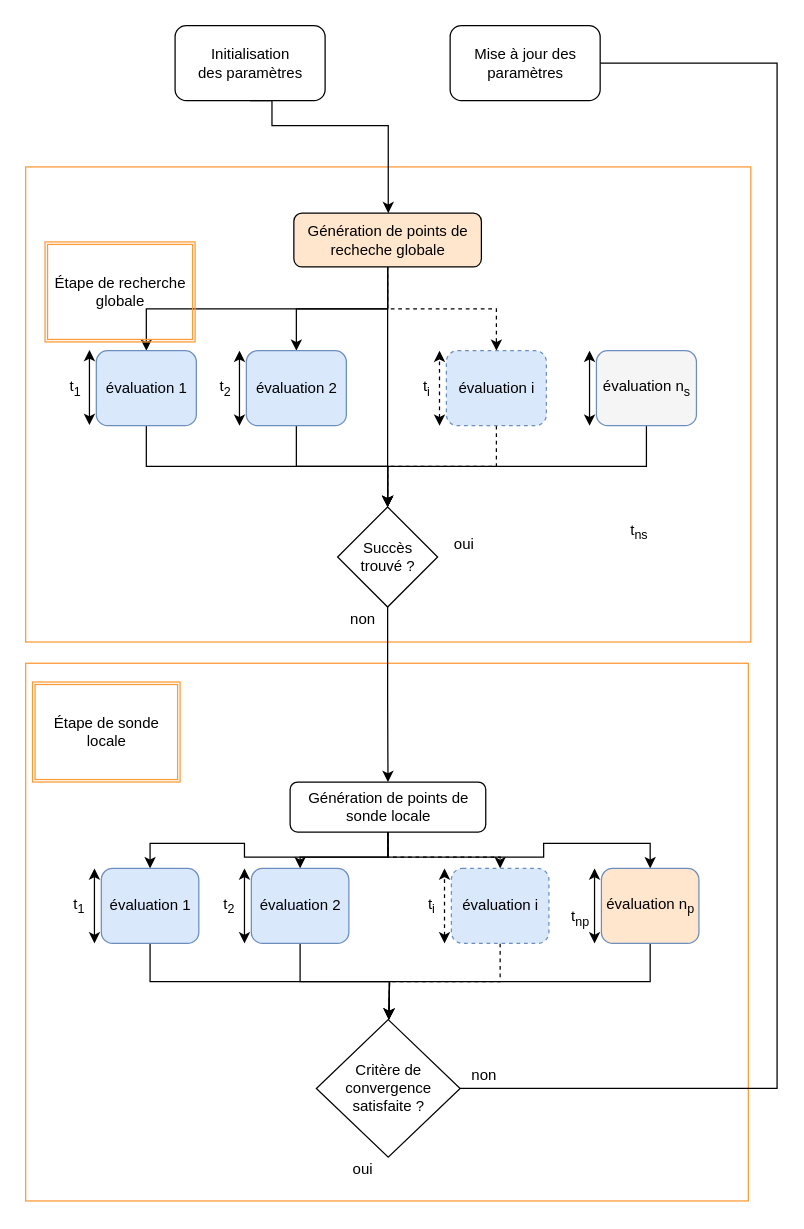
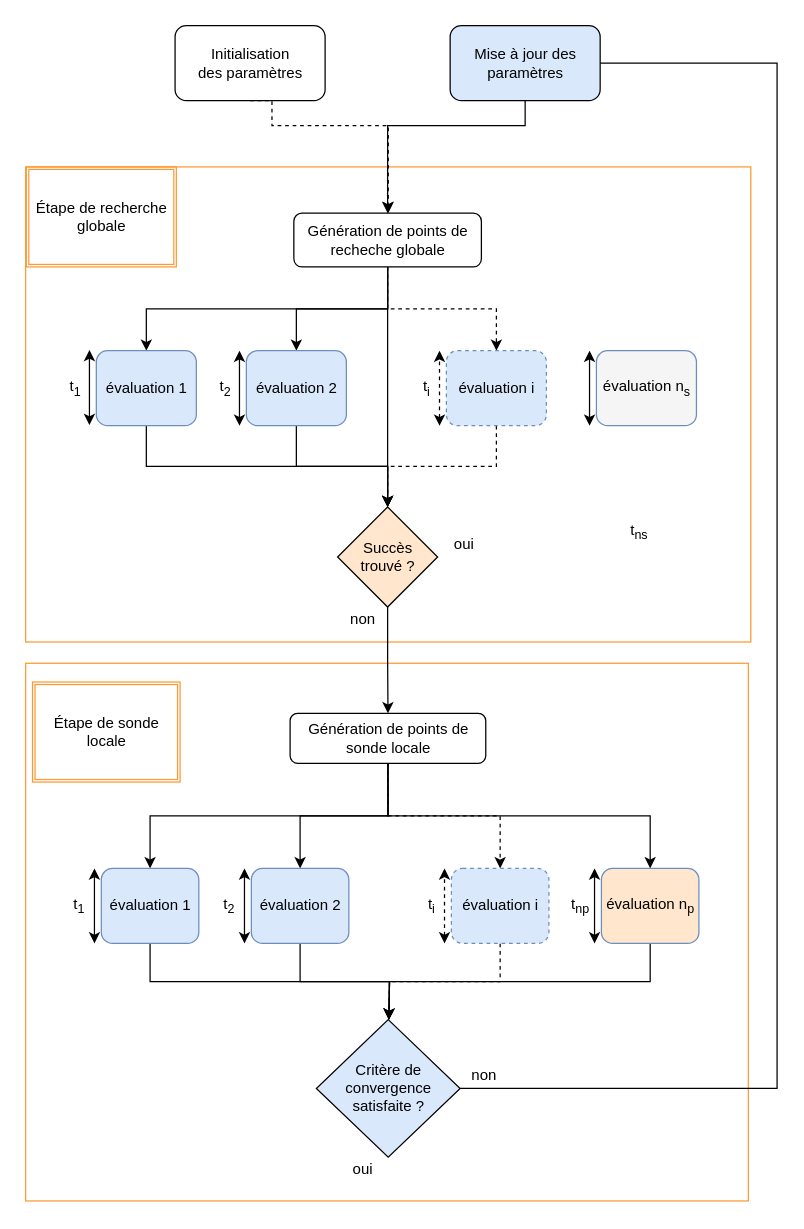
  <mxCell id="0" />
  <mxCell id="1" parent="0" />
  <mxCell id="2" value="" style="rounded=1;whiteSpace=wrap;html=1;strokeColor=#FF9933;fillColor=none;arcSize=0;" parent="1" vertex="1"><mxGeometry x="20" y="530" width="578" height="430.07" as="geometry" /></mxCell>
  <mxCell id="3" value="" style="rounded=1;whiteSpace=wrap;html=1;strokeColor=#FF9933;fillColor=none;arcSize=0;" parent="1" vertex="1"><mxGeometry x="20" y="133" width="580" height="380" as="geometry" /></mxCell>
  <mxCell id="4" style="edgeStyle=orthogonalEdgeStyle;rounded=0;orthogonalLoop=1;jettySize=auto;html=1;exitX=0.5;exitY=1;exitDx=0;exitDy=0;" parent="1" source="8" target="10" edge="1"><mxGeometry relative="1" as="geometry" /></mxCell>
  <mxCell id="5" style="edgeStyle=orthogonalEdgeStyle;rounded=0;orthogonalLoop=1;jettySize=auto;html=1;exitX=0.5;exitY=1;exitDx=0;exitDy=0;entryX=0.5;entryY=0;entryDx=0;entryDy=0;" parent="1" source="8" target="12" edge="1"><mxGeometry relative="1" as="geometry" /></mxCell>
  <mxCell id="6" style="edgeStyle=orthogonalEdgeStyle;rounded=0;orthogonalLoop=1;jettySize=auto;html=1;exitX=0.5;exitY=1;exitDx=0;exitDy=0;" parent="1" source="8" target="18" edge="1"><mxGeometry relative="1" as="geometry" /></mxCell>
  <mxCell id="7" style="edgeStyle=orthogonalEdgeStyle;rounded=0;orthogonalLoop=1;jettySize=auto;html=1;exitX=0.5;exitY=1;exitDx=0;exitDy=0;entryX=0.5;entryY=0;entryDx=0;entryDy=0;dashed=1;" parent="1" source="8" target="16" edge="1"><mxGeometry relative="1" as="geometry" /></mxCell>
- <mxCell id="8" value="Génération de points de recheche globale" style="rounded=1;whiteSpace=wrap;html=1;fillColor=#ffe6cc;" parent="1" vertex="1"><mxGeometry x="234.5" y="170" width="150" height="43" as="geometry" /></mxCell>
+ <mxCell id="8" value="Génération de points de recheche globale" style="rounded=1;whiteSpace=wrap;html=1;" parent="1" vertex="1"><mxGeometry x="234.5" y="170" width="150" height="43" as="geometry" /></mxCell>
  <mxCell id="9" style="edgeStyle=orthogonalEdgeStyle;rounded=0;orthogonalLoop=1;jettySize=auto;html=1;exitX=0.5;exitY=1;exitDx=0;exitDy=0;entryX=0.5;entryY=0;entryDx=0;entryDy=0;" parent="1" source="10" target="18" edge="1"><mxGeometry relative="1" as="geometry" /></mxCell>
  <mxCell id="10" value="évaluation 1 " style="rounded=1;whiteSpace=wrap;html=1;fillColor=#dae8fc;strokeColor=#6c8ebf;" parent="1" vertex="1"><mxGeometry x="76.5" y="280" width="80" height="60" as="geometry" /></mxCell>
  <mxCell id="11" style="edgeStyle=orthogonalEdgeStyle;rounded=0;orthogonalLoop=1;jettySize=auto;html=1;exitX=0.5;exitY=1;exitDx=0;exitDy=0;entryX=0.5;entryY=0;entryDx=0;entryDy=0;" parent="1" source="12" target="18" edge="1"><mxGeometry relative="1" as="geometry"><mxPoint x="316.5" y="440" as="targetPoint" /></mxGeometry></mxCell>
  <mxCell id="12" value="évaluation 2" style="rounded=1;whiteSpace=wrap;html=1;fillColor=#dae8fc;strokeColor=#6c8ebf;" parent="1" vertex="1"><mxGeometry x="196.5" y="280" width="80" height="60" as="geometry" /></mxCell>
- <mxCell id="13" style="edgeStyle=orthogonalEdgeStyle;rounded=0;orthogonalLoop=1;jettySize=auto;html=1;exitX=0.5;exitY=1;exitDx=0;exitDy=0;entryX=0.5;entryY=0;entryDx=0;entryDy=0;" parent="1" source="14" target="18" edge="1"><mxGeometry relative="1" as="geometry" /></mxCell>
  <mxCell id="14" value="évaluation n&lt;sub&gt;s&lt;/sub&gt;" style="rounded=1;whiteSpace=wrap;html=1;fillColor=#f5f5f5;strokeColor=#6c8ebf;" parent="1" vertex="1"><mxGeometry x="476.5" y="280" width="80" height="60" as="geometry" /></mxCell>
  <mxCell id="15" style="edgeStyle=orthogonalEdgeStyle;rounded=0;orthogonalLoop=1;jettySize=auto;html=1;exitX=0.5;exitY=1;exitDx=0;exitDy=0;entryX=0.5;entryY=0;entryDx=0;entryDy=0;dashed=1;" parent="1" source="16" target="18" edge="1"><mxGeometry relative="1" as="geometry" /></mxCell>
  <mxCell id="16" value="&lt;font face=&quot;Helvetica&quot;&gt;évaluation i&lt;br&gt;&lt;/font&gt;" style="rounded=1;whiteSpace=wrap;html=1;dashed=1;fontFamily=latex;fillColor=#dae8fc;strokeColor=#6c8ebf;" parent="1" vertex="1"><mxGeometry x="356.5" y="280" width="80" height="60" as="geometry" /></mxCell>
  <mxCell id="17" style="edgeStyle=orthogonalEdgeStyle;rounded=0;orthogonalLoop=1;jettySize=auto;html=1;exitX=0.5;exitY=1;exitDx=0;exitDy=0;" parent="1" source="18" target="23" edge="1"><mxGeometry relative="1" as="geometry" /></mxCell>
- <mxCell id="18" value="&lt;div&gt;Succès &lt;br&gt;&lt;/div&gt;&lt;div&gt;trouvé ?&lt;/div&gt;" style="rhombus;whiteSpace=wrap;html=1;" parent="1" vertex="1"><mxGeometry x="269.5" y="405" width="80" height="80" as="geometry" /></mxCell>
+ <mxCell id="18" value="&lt;div&gt;Succès &lt;br&gt;&lt;/div&gt;&lt;div&gt;trouvé ?&lt;/div&gt;" style="rhombus;whiteSpace=wrap;html=1;fillColor=#ffe6cc;" parent="1" vertex="1"><mxGeometry x="269.5" y="405" width="80" height="80" as="geometry" /></mxCell>
  <mxCell id="19" style="edgeStyle=orthogonalEdgeStyle;rounded=0;orthogonalLoop=1;jettySize=auto;html=1;exitX=0.5;exitY=1;exitDx=0;exitDy=0;" parent="1" source="23" target="25" edge="1"><mxGeometry relative="1" as="geometry" /></mxCell>
  <mxCell id="20" style="edgeStyle=orthogonalEdgeStyle;rounded=0;orthogonalLoop=1;jettySize=auto;html=1;exitX=0.5;exitY=1;exitDx=0;exitDy=0;entryX=0.5;entryY=0;entryDx=0;entryDy=0;" parent="1" source="23" target="27" edge="1"><mxGeometry relative="1" as="geometry" /></mxCell>
  <mxCell id="21" style="edgeStyle=orthogonalEdgeStyle;rounded=0;orthogonalLoop=1;jettySize=auto;html=1;exitX=0.5;exitY=1;exitDx=0;exitDy=0;entryX=0.5;entryY=0;entryDx=0;entryDy=0;" parent="1" source="23" target="29" edge="1"><mxGeometry relative="1" as="geometry" /></mxCell>
  <mxCell id="22" style="edgeStyle=orthogonalEdgeStyle;rounded=0;orthogonalLoop=1;jettySize=auto;html=1;exitX=0.5;exitY=1;exitDx=0;exitDy=0;entryX=0.5;entryY=0;entryDx=0;entryDy=0;dashed=1;" parent="1" source="23" target="31" edge="1"><mxGeometry relative="1" as="geometry" /></mxCell>
- <mxCell id="23" value="&lt;div&gt;Génération de points de sonde locale&lt;/div&gt;" style="rounded=1;whiteSpace=wrap;html=1;" parent="1" vertex="1"><mxGeometry x="231.5" y="625" width="156.5" height="40" as="geometry" /></mxCell>
+ <mxCell id="23" value="&lt;div&gt;Génération de points de sonde locale&lt;/div&gt;" style="rounded=1;whiteSpace=wrap;html=1;" parent="1" vertex="1"><mxGeometry x="231.5" y="570" width="156.5" height="40" as="geometry" /></mxCell>
  <mxCell id="24" style="edgeStyle=orthogonalEdgeStyle;rounded=0;orthogonalLoop=1;jettySize=auto;html=1;exitX=0.5;exitY=1;exitDx=0;exitDy=0;entryX=0.5;entryY=0;entryDx=0;entryDy=0;" parent="1" source="25" edge="1"><mxGeometry relative="1" as="geometry"><mxPoint x="310.5" y="815.07" as="targetPoint" /></mxGeometry></mxCell>
  <mxCell id="25" value="évaluation 1 " style="rounded=1;whiteSpace=wrap;html=1;fillColor=#dae8fc;strokeColor=#6c8ebf;" parent="1" vertex="1"><mxGeometry x="80.5" y="694.07" width="78" height="60" as="geometry" /></mxCell>
  <mxCell id="26" style="edgeStyle=orthogonalEdgeStyle;rounded=0;orthogonalLoop=1;jettySize=auto;html=1;exitX=0.5;exitY=1;exitDx=0;exitDy=0;entryX=0.5;entryY=0;entryDx=0;entryDy=0;" parent="1" source="27" edge="1"><mxGeometry relative="1" as="geometry"><mxPoint x="310.5" y="815.07" as="targetPoint" /></mxGeometry></mxCell>
  <mxCell id="27" value="évaluation 2" style="rounded=1;whiteSpace=wrap;html=1;fillColor=#dae8fc;strokeColor=#6c8ebf;" parent="1" vertex="1"><mxGeometry x="200.5" y="694.07" width="78" height="60" as="geometry" /></mxCell>
  <mxCell id="28" style="edgeStyle=orthogonalEdgeStyle;rounded=0;orthogonalLoop=1;jettySize=auto;html=1;exitX=0.5;exitY=1;exitDx=0;exitDy=0;entryX=0.5;entryY=0;entryDx=0;entryDy=0;" parent="1" source="29" edge="1"><mxGeometry relative="1" as="geometry"><mxPoint x="310.5" y="815.07" as="targetPoint" /></mxGeometry></mxCell>
  <mxCell id="29" value="évaluation n&lt;sub&gt;p&lt;/sub&gt;" style="rounded=1;whiteSpace=wrap;html=1;fillColor=#ffe6cc;strokeColor=#6c8ebf;" parent="1" vertex="1"><mxGeometry x="480.5" y="694.07" width="78" height="60" as="geometry" /></mxCell>
  <mxCell id="30" style="edgeStyle=orthogonalEdgeStyle;rounded=0;orthogonalLoop=1;jettySize=auto;html=1;exitX=0.5;exitY=1;exitDx=0;exitDy=0;entryX=0.5;entryY=0;entryDx=0;entryDy=0;dashed=1;" parent="1" source="31" edge="1"><mxGeometry relative="1" as="geometry"><mxPoint x="310.5" y="815.07" as="targetPoint" /></mxGeometry></mxCell>
  <mxCell id="31" value="&lt;font face=&quot;Helvetica&quot;&gt;évaluation i&lt;br&gt;&lt;/font&gt;" style="rounded=1;whiteSpace=wrap;html=1;dashed=1;fontFamily=latex;fillColor=#dae8fc;strokeColor=#6c8ebf;" parent="1" vertex="1"><mxGeometry x="360.5" y="694.07" width="78" height="60" as="geometry" /></mxCell>
- <mxCell id="32" style="edgeStyle=orthogonalEdgeStyle;rounded=0;orthogonalLoop=1;jettySize=auto;html=1;exitX=0.5;exitY=1;exitDx=0;exitDy=0;" edge="1" parent="1" source="33" target="8"><mxGeometry relative="1" as="geometry"><Array as="points"><mxPoint x="217" y="100" /><mxPoint x="310" y="100" /></Array></mxGeometry></mxCell>
+ <mxCell id="32" style="edgeStyle=orthogonalEdgeStyle;rounded=0;orthogonalLoop=1;jettySize=auto;html=1;exitX=0.5;exitY=1;exitDx=0;exitDy=0;dashed=1;" edge="1" parent="1" source="33" target="8"><mxGeometry relative="1" as="geometry"><Array as="points"><mxPoint x="217" y="100" /><mxPoint x="310" y="100" /></Array></mxGeometry></mxCell>
  <mxCell id="33" value="&lt;div&gt;Initialisation&lt;/div&gt;&lt;div&gt;des paramètres&lt;br&gt;&lt;/div&gt;" style="rounded=1;whiteSpace=wrap;html=1;" parent="1" vertex="1"><mxGeometry x="139.5" y="20" width="120" height="60" as="geometry" /></mxCell>
  <mxCell id="34" value="non" style="text;html=1;strokeColor=none;fillColor=none;align=center;verticalAlign=middle;whiteSpace=wrap;rounded=0;" parent="1" vertex="1"><mxGeometry x="269.5" y="485" width="40" height="20" as="geometry" /></mxCell>
  <mxCell id="35" style="edgeStyle=orthogonalEdgeStyle;rounded=0;orthogonalLoop=1;jettySize=auto;html=1;exitX=1;exitY=0.5;exitDx=0;exitDy=0;entryX=1;entryY=0.5;entryDx=0;entryDy=0;endArrow=none;" edge="1" parent="1" source="36" target="38"><mxGeometry relative="1" as="geometry"><Array as="points"><mxPoint x="621" y="870" /><mxPoint x="621" y="50" /></Array></mxGeometry></mxCell>
- <mxCell id="36" value="Critère de convergence satisfaite ?" style="rhombus;whiteSpace=wrap;html=1;" parent="1" vertex="1"><mxGeometry x="252.5" y="815.07" width="115" height="110" as="geometry" /></mxCell>
- <mxCell id="38" value="&lt;div&gt;Mise à jour des paramètres&lt;/div&gt;" style="rounded=1;whiteSpace=wrap;html=1;" parent="1" vertex="1"><mxGeometry x="359.5" y="20" width="120" height="60" as="geometry" /></mxCell>
+ <mxCell id="36" value="Critère de convergence satisfaite ?" style="rhombus;whiteSpace=wrap;html=1;fillColor=#dae8fc;" parent="1" vertex="1"><mxGeometry x="252.5" y="815.07" width="115" height="110" as="geometry" /></mxCell>
+ <mxCell id="37" style="edgeStyle=orthogonalEdgeStyle;rounded=0;orthogonalLoop=1;jettySize=auto;html=1;exitX=0.5;exitY=1;exitDx=0;exitDy=0;entryX=0.5;entryY=0;entryDx=0;entryDy=0;" parent="1" source="38" target="8" edge="1"><mxGeometry relative="1" as="geometry"><Array as="points"><mxPoint x="420" y="100" /><mxPoint x="310" y="100" /></Array></mxGeometry></mxCell>
+ <mxCell id="38" value="&lt;div&gt;Mise à jour des paramètres&lt;/div&gt;" style="rounded=1;whiteSpace=wrap;html=1;fillColor=#dae8fc;" parent="1" vertex="1"><mxGeometry x="359.5" y="20" width="120" height="60" as="geometry" /></mxCell>
  <mxCell id="39" value="oui" style="text;html=1;strokeColor=none;fillColor=none;align=center;verticalAlign=middle;whiteSpace=wrap;rounded=0;" parent="1" vertex="1"><mxGeometry x="350.5" y="425" width="40" height="20" as="geometry" /></mxCell>
  <mxCell id="40" value="oui" style="text;html=1;strokeColor=none;fillColor=none;align=center;verticalAlign=middle;whiteSpace=wrap;rounded=0;" parent="1" vertex="1"><mxGeometry x="270.5" y="925.07" width="38" height="20" as="geometry" /></mxCell>
  <mxCell id="41" value="non" style="text;html=1;strokeColor=none;fillColor=none;align=center;verticalAlign=middle;whiteSpace=wrap;rounded=0;" parent="1" vertex="1"><mxGeometry x="367.5" y="850" width="38" height="20" as="geometry" /></mxCell>
  <mxCell id="42" value="" style="endArrow=classic;startArrow=classic;html=1;" parent="1" edge="1"><mxGeometry width="50" height="50" relative="1" as="geometry"><mxPoint x="75" y="754.07" as="sourcePoint" /><mxPoint x="75" y="694.07" as="targetPoint" /></mxGeometry></mxCell>
  <mxCell id="43" value="" style="endArrow=classic;startArrow=classic;html=1;" parent="1" edge="1"><mxGeometry width="50" height="50" relative="1" as="geometry"><mxPoint x="195" y="754.07" as="sourcePoint" /><mxPoint x="195" y="694.07" as="targetPoint" /></mxGeometry></mxCell>
  <mxCell id="44" value="" style="endArrow=classic;startArrow=classic;html=1;dashed=1;" parent="1" edge="1"><mxGeometry width="50" height="50" relative="1" as="geometry"><mxPoint x="355" y="754.07" as="sourcePoint" /><mxPoint x="355" y="694.07" as="targetPoint" /></mxGeometry></mxCell>
  <mxCell id="45" value="" style="endArrow=classic;startArrow=classic;html=1;" parent="1" edge="1"><mxGeometry width="50" height="50" relative="1" as="geometry"><mxPoint x="475" y="754.07" as="sourcePoint" /><mxPoint x="475" y="694.07" as="targetPoint" /></mxGeometry></mxCell>
  <mxCell id="46" value="" style="endArrow=classic;startArrow=classic;html=1;" parent="1" edge="1"><mxGeometry width="50" height="50" relative="1" as="geometry"><mxPoint x="71" y="339.429" as="sourcePoint" /><mxPoint x="71" y="279.429" as="targetPoint" /></mxGeometry></mxCell>
  <mxCell id="47" value="" style="endArrow=classic;startArrow=classic;html=1;" parent="1" edge="1"><mxGeometry width="50" height="50" relative="1" as="geometry"><mxPoint x="191" y="340" as="sourcePoint" /><mxPoint x="191" y="280" as="targetPoint" /></mxGeometry></mxCell>
  <mxCell id="48" value="" style="endArrow=classic;startArrow=classic;html=1;dashed=1;" parent="1" edge="1"><mxGeometry width="50" height="50" relative="1" as="geometry"><mxPoint x="351" y="340" as="sourcePoint" /><mxPoint x="351" y="280" as="targetPoint" /></mxGeometry></mxCell>
  <mxCell id="49" value="" style="endArrow=classic;startArrow=classic;html=1;" parent="1" edge="1"><mxGeometry width="50" height="50" relative="1" as="geometry"><mxPoint x="471" y="340" as="sourcePoint" /><mxPoint x="471" y="280" as="targetPoint" /></mxGeometry></mxCell>
  <mxCell id="50" value="t&lt;sub&gt;1&lt;/sub&gt;" style="text;html=1;strokeColor=none;fillColor=none;align=center;verticalAlign=middle;whiteSpace=wrap;rounded=0;" parent="1" vertex="1"><mxGeometry x="54" y="714.07" width="18" height="20" as="geometry" /></mxCell>
  <mxCell id="51" value="t&lt;sub&gt;2&lt;/sub&gt;" style="text;html=1;strokeColor=none;fillColor=none;align=center;verticalAlign=middle;whiteSpace=wrap;rounded=0;" parent="1" vertex="1"><mxGeometry x="174" y="714.07" width="18" height="20" as="geometry" /></mxCell>
  <mxCell id="52" value="t&lt;sub&gt;i&lt;/sub&gt;" style="text;html=1;strokeColor=none;fillColor=none;align=center;verticalAlign=middle;whiteSpace=wrap;rounded=0;" parent="1" vertex="1"><mxGeometry x="335.5" y="714.07" width="18" height="20" as="geometry" /></mxCell>
- <mxCell id="53" value="t&lt;sub&gt;np&lt;/sub&gt;" style="text;html=1;strokeColor=none;fillColor=none;align=center;verticalAlign=middle;whiteSpace=wrap;rounded=0;" parent="1" vertex="1"><mxGeometry x="454.5" y="724.07" width="18" height="20" as="geometry" /></mxCell>
+ <mxCell id="53" value="t&lt;sub&gt;np&lt;/sub&gt;" style="text;html=1;strokeColor=none;fillColor=none;align=center;verticalAlign=middle;whiteSpace=wrap;rounded=0;" parent="1" vertex="1"><mxGeometry x="454.5" y="714.07" width="18" height="20" as="geometry" /></mxCell>
  <mxCell id="54" value="t&lt;sub&gt;1&lt;/sub&gt;" style="text;html=1;strokeColor=none;fillColor=none;align=center;verticalAlign=middle;whiteSpace=wrap;rounded=0;" parent="1" vertex="1"><mxGeometry x="50" y="299.929" width="20" height="20" as="geometry" /></mxCell>
  <mxCell id="55" value="t&lt;sub&gt;2&lt;/sub&gt;" style="text;html=1;strokeColor=none;fillColor=none;align=center;verticalAlign=middle;whiteSpace=wrap;rounded=0;" parent="1" vertex="1"><mxGeometry x="170" y="299.929" width="20" height="20" as="geometry" /></mxCell>
  <mxCell id="56" value="t&lt;sub&gt;i&lt;/sub&gt;" style="text;html=1;strokeColor=none;fillColor=none;align=center;verticalAlign=middle;whiteSpace=wrap;rounded=0;" parent="1" vertex="1"><mxGeometry x="330.5" y="299.929" width="20" height="20" as="geometry" /></mxCell>
  <mxCell id="57" value="t&lt;sub&gt;ns&lt;/sub&gt;" style="text;html=1;strokeColor=none;fillColor=none;align=center;verticalAlign=middle;whiteSpace=wrap;rounded=0;" parent="1" vertex="1"><mxGeometry x="500.5" y="414.929" width="20" height="20" as="geometry" /></mxCell>
- <mxCell id="58" value="Étape de recherche globale" style="shape=ext;double=1;rounded=1;whiteSpace=wrap;html=1;strokeColor=#FF9933;fillColor=none;arcSize=0;" parent="1" vertex="1"><mxGeometry x="35.5" y="193" width="120" height="80" as="geometry" /></mxCell>
+ <mxCell id="58" value="Étape de recherche globale" style="shape=ext;double=1;rounded=1;whiteSpace=wrap;html=1;strokeColor=#FF9933;fillColor=none;arcSize=0;" parent="1" vertex="1"><mxGeometry x="20.5" y="133" width="120" height="80" as="geometry" /></mxCell>
  <mxCell id="59" value="Étape de sonde locale" style="shape=ext;double=1;rounded=1;whiteSpace=wrap;html=1;strokeColor=#FF9933;fillColor=none;arcSize=0;" parent="1" vertex="1"><mxGeometry x="25.5" y="544.999" width="118" height="80" as="geometry" /></mxCell>
